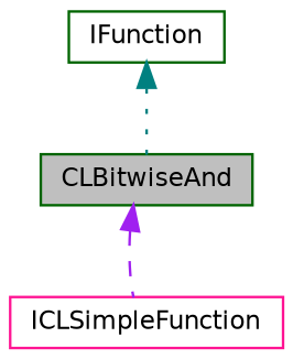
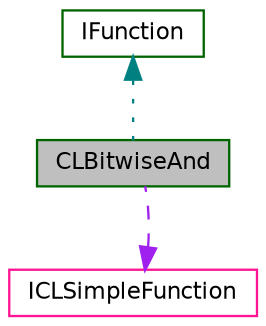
  digraph {
    node [color=darkgreen fillcolor=white fontname=Helvetica fontsize=10 shape=record style=filled]
    edge [dir=back fontname=Helvetica fontsize=10 labelfontname=Helvetica labelfontsize=10]
    n1 [fillcolor=grey75 fontcolor=black height=0.2 label=CLBitwiseAnd width=0.4]
    n2 [color=deeppink height=0.2 label=ICLSimpleFunction width=0.4]
    n3 [height=0.2 label=IFunction width=0.4]
-   n1 -> n2 [color=purple style=dashed]
+   n2 -> n1 [color=purple style=dashed]
    n3 -> n1 [color=teal style=dotted]
  }
